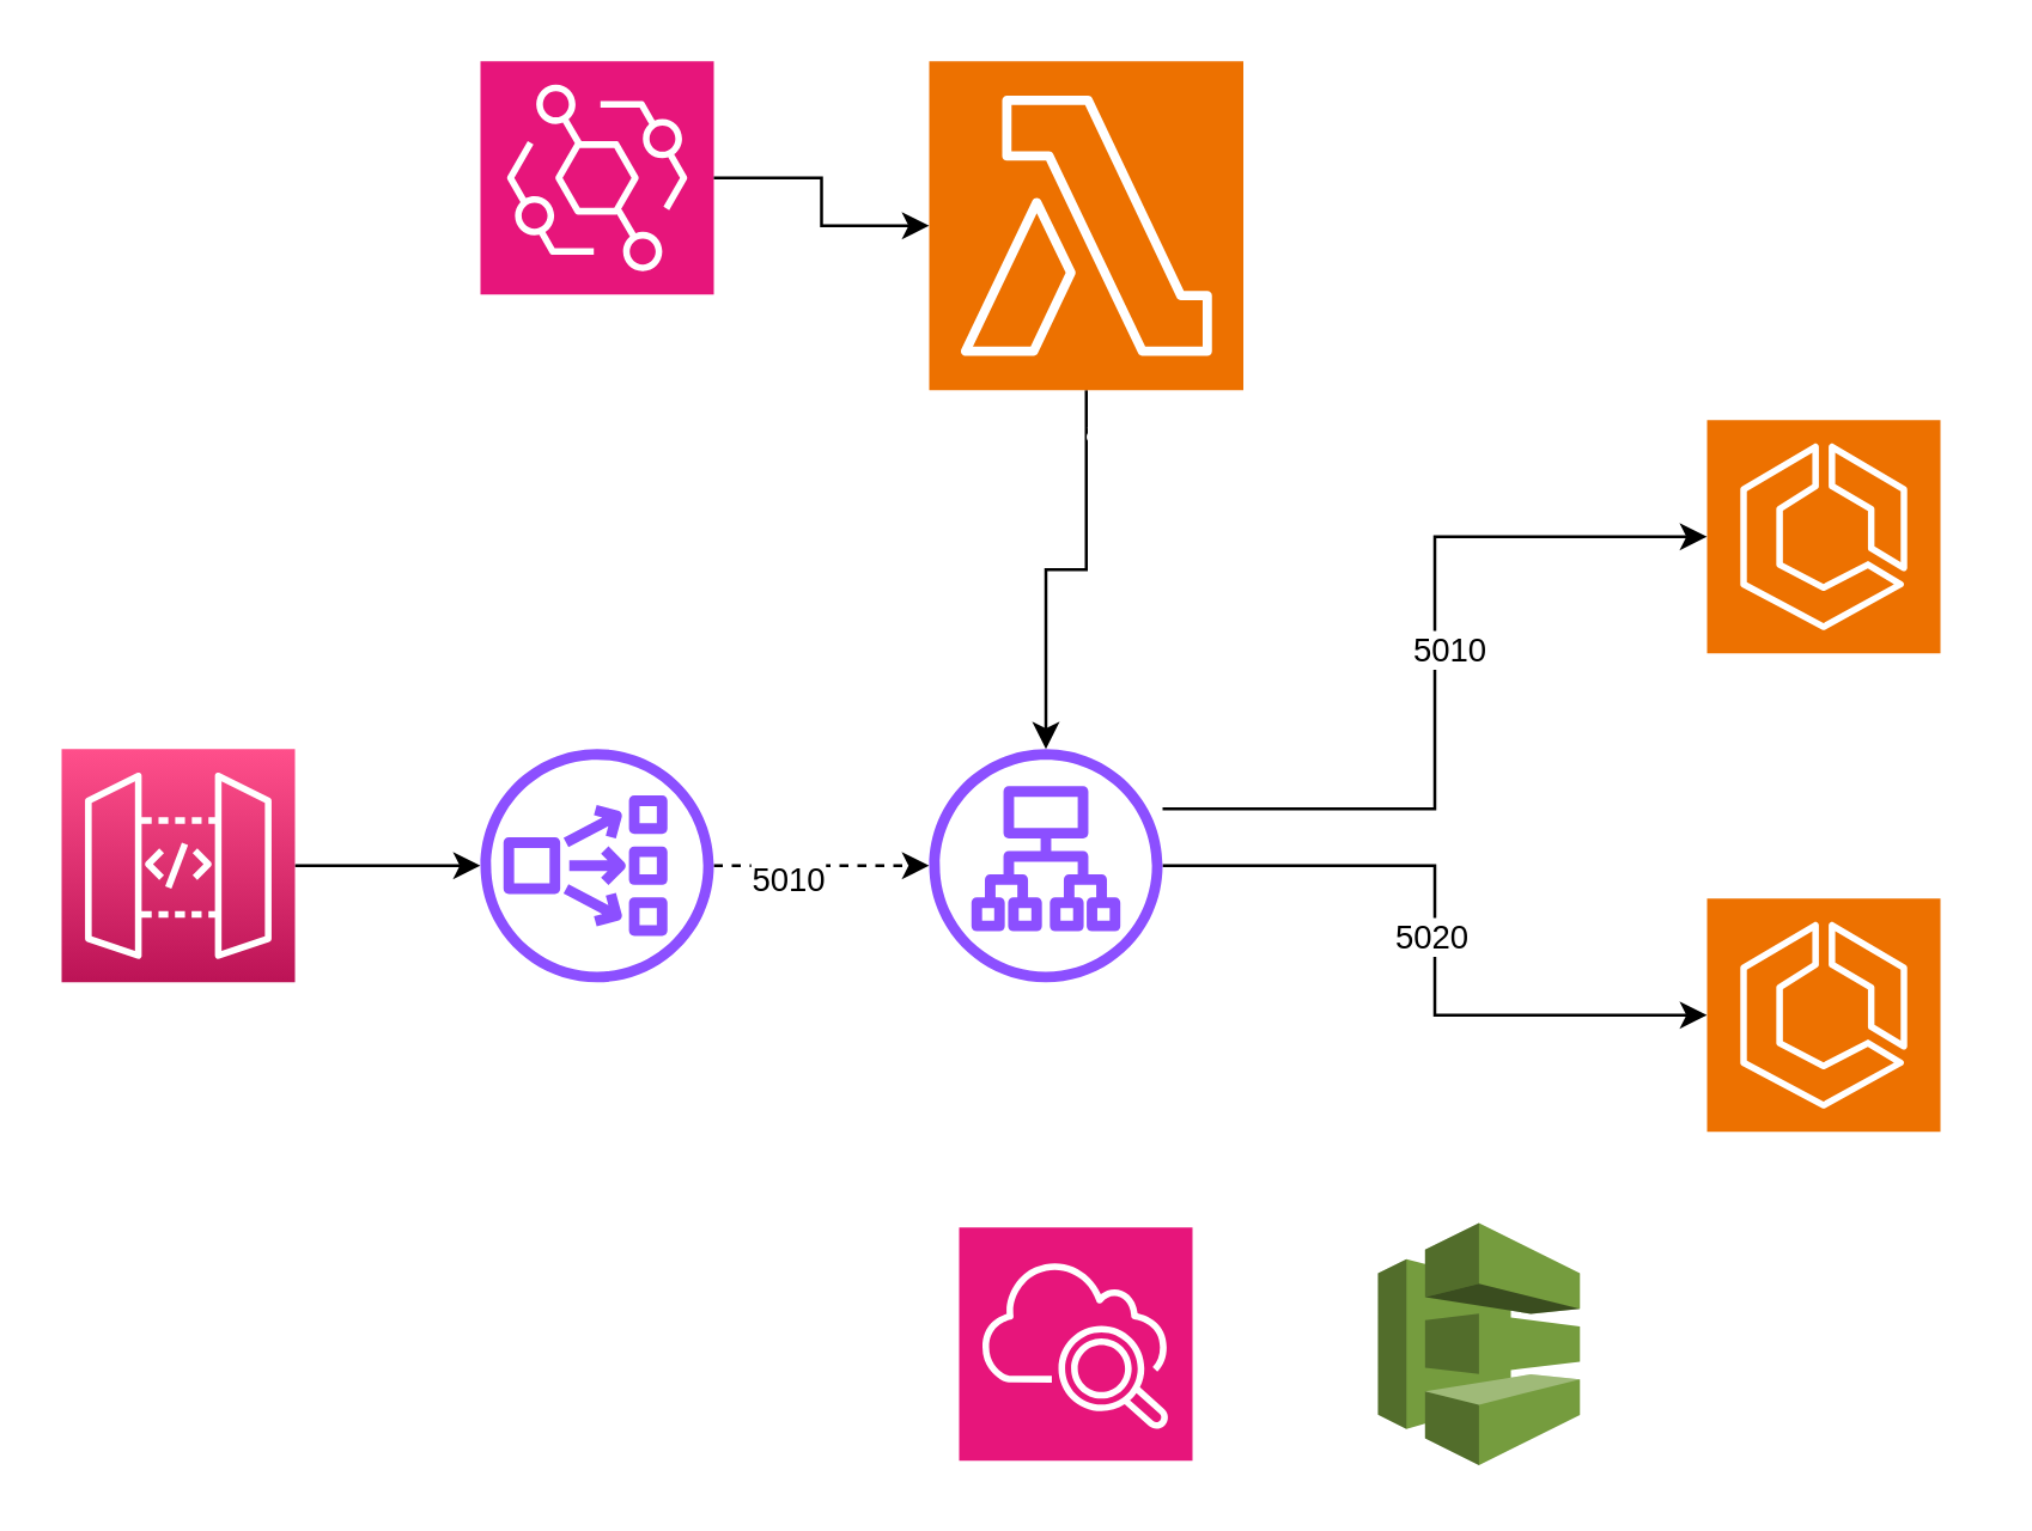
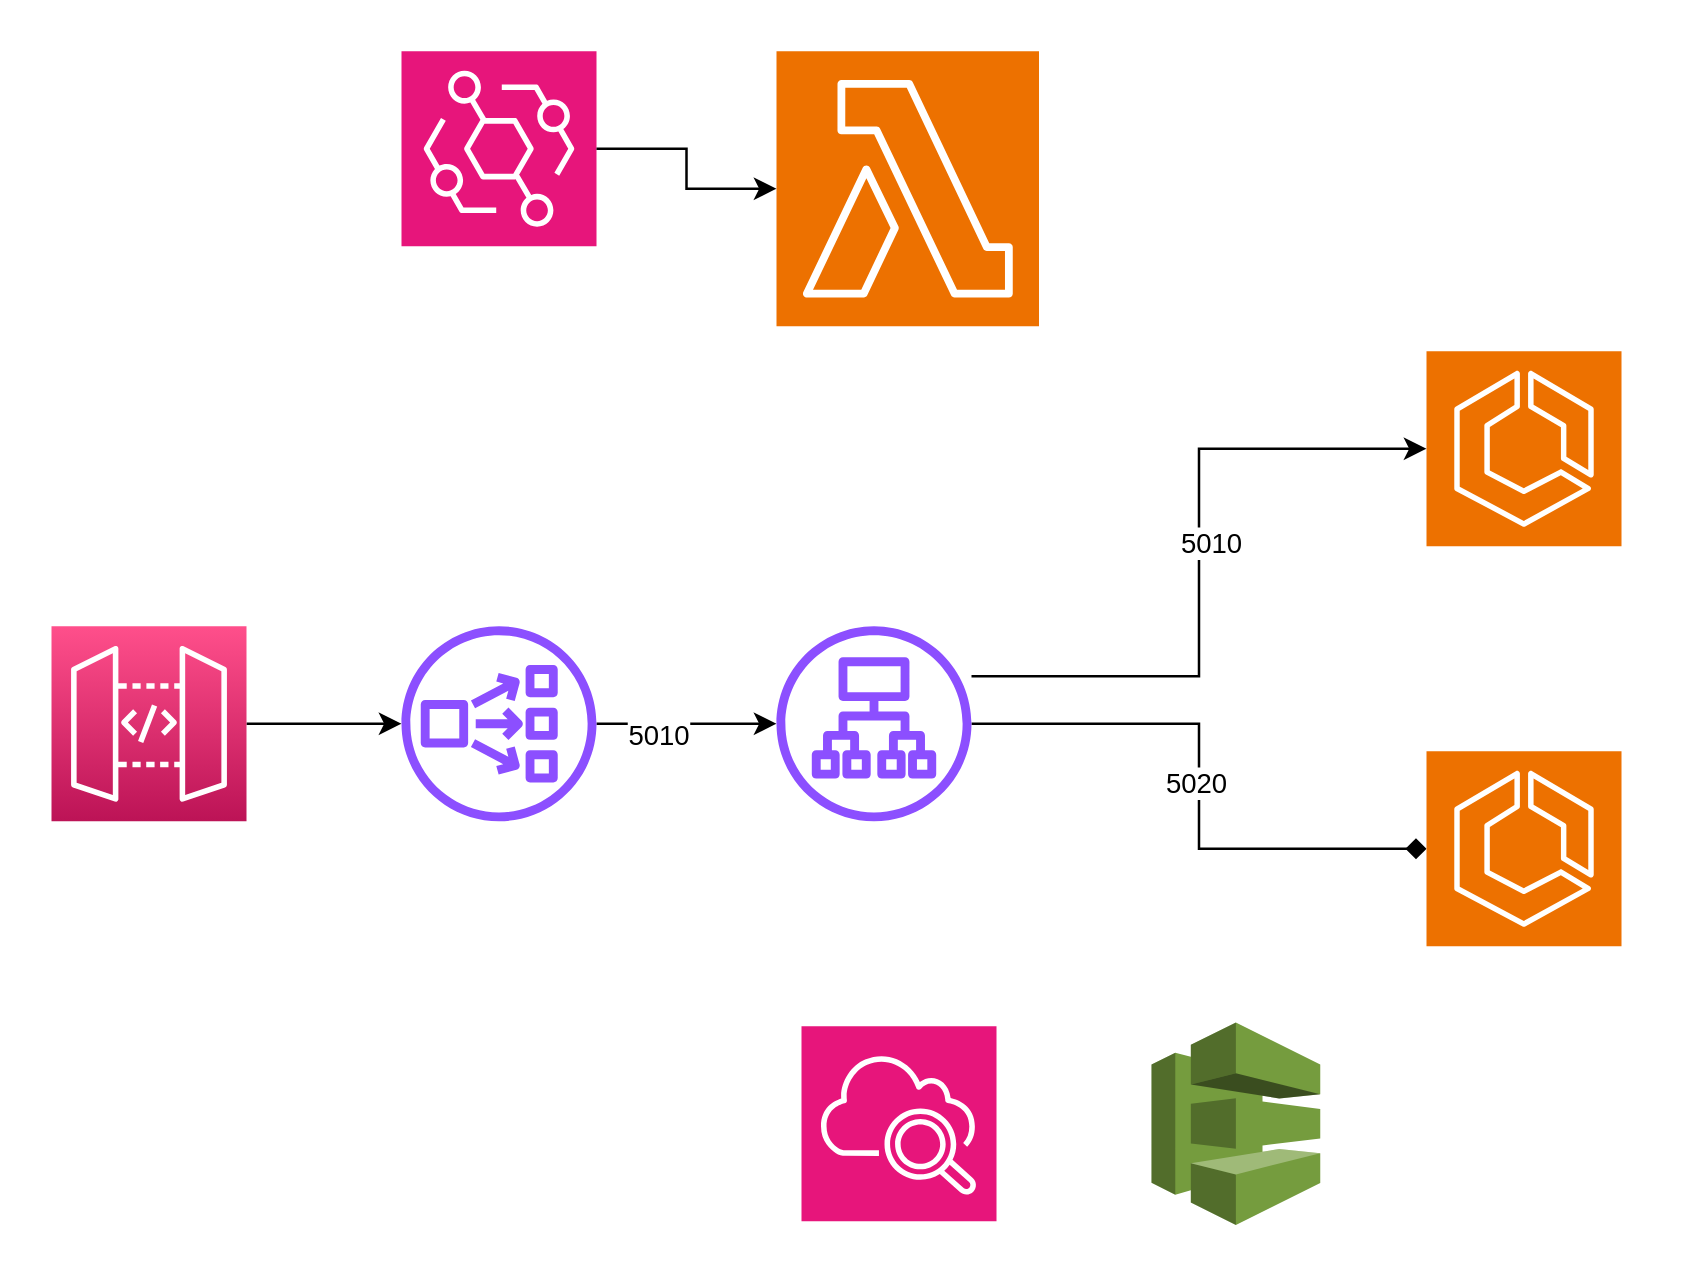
  <mxCell id="0" />
  <mxCell id="1" parent="0" />
  <mxCell id="2" style="edgeStyle=orthogonalEdgeStyle;rounded=0;orthogonalLoop=1;jettySize=auto;html=1;" edge="1" parent="1" source="3" target="6"><mxGeometry relative="1" as="geometry" /></mxCell>
  <mxCell id="3" value="Api EventBridge" style="sketch=0;points=[[0,0,0],[0.25,0,0],[0.5,0,0],[0.75,0,0],[1,0,0],[0,1,0],[0.25,1,0],[0.5,1,0],[0.75,1,0],[1,1,0],[0,0.25,0],[0,0.5,0],[0,0.75,0],[1,0.25,0],[1,0.5,0],[1,0.75,0]];outlineConnect=0;fontColor=#ffffff;gradientColor=#FF4F8B;gradientDirection=north;fillColor=#BC1356;strokeColor=#ffffff;dashed=0;verticalLabelPosition=bottom;verticalAlign=top;align=center;html=1;fontSize=12;fontStyle=0;aspect=fixed;shape=mxgraph.aws4.resourceIcon;resIcon=mxgraph.aws4.api_gateway;" vertex="1" parent="1"><mxGeometry x="20" y="250" width="78" height="78" as="geometry" /></mxCell>
- <mxCell id="4" style="edgeStyle=orthogonalEdgeStyle;rounded=0;orthogonalLoop=1;jettySize=auto;html=1;dashed=1;" edge="1" parent="1" source="6" target="9"><mxGeometry relative="1" as="geometry" /></mxCell>
+ <mxCell id="4" style="edgeStyle=orthogonalEdgeStyle;rounded=0;orthogonalLoop=1;jettySize=auto;html=1;" edge="1" parent="1" source="6" target="9"><mxGeometry relative="1" as="geometry" /></mxCell>
  <mxCell id="5" value="5010" style="edgeLabel;html=1;align=center;verticalAlign=middle;resizable=0;points=[];" vertex="1" connectable="0" parent="4"><mxGeometry x="-0.333" y="-4" relative="1" as="geometry"><mxPoint as="offset" /></mxGeometry></mxCell>
  <mxCell id="6" value="NLB" style="sketch=0;outlineConnect=0;fontColor=#FFFFFF;gradientColor=none;fillColor=#8C4FFF;strokeColor=none;dashed=0;verticalLabelPosition=bottom;verticalAlign=top;align=center;html=1;fontSize=12;fontStyle=0;aspect=fixed;pointerEvents=1;shape=mxgraph.aws4.network_load_balancer;" vertex="1" parent="1"><mxGeometry x="160" y="250" width="78" height="78" as="geometry" /></mxCell>
- <mxCell id="7" style="edgeStyle=orthogonalEdgeStyle;rounded=0;orthogonalLoop=1;jettySize=auto;html=1;" edge="1" parent="1" source="9" target="15"><mxGeometry relative="1" as="geometry" /></mxCell>
+ <mxCell id="7" style="edgeStyle=orthogonalEdgeStyle;rounded=0;orthogonalLoop=1;jettySize=auto;html=1;endArrow=diamond;" edge="1" parent="1" source="9" target="15"><mxGeometry relative="1" as="geometry" /></mxCell>
  <mxCell id="8" value="5020" style="edgeLabel;html=1;align=center;verticalAlign=middle;resizable=0;points=[];" vertex="1" connectable="0" parent="7"><mxGeometry x="-0.017" y="-2" relative="1" as="geometry"><mxPoint as="offset" /></mxGeometry></mxCell>
  <mxCell id="9" value="ALB" style="sketch=0;outlineConnect=0;fontColor=#FFFFFF;gradientColor=none;fillColor=#8C4FFF;strokeColor=none;dashed=0;verticalLabelPosition=bottom;verticalAlign=top;align=center;html=1;fontSize=12;fontStyle=0;aspect=fixed;pointerEvents=1;shape=mxgraph.aws4.application_load_balancer;" vertex="1" parent="1"><mxGeometry x="310" y="250" width="78" height="78" as="geometry" /></mxCell>
  <mxCell id="10" value="Api Calculadora - blue&lt;div&gt;&lt;br&gt;&lt;/div&gt;" style="sketch=0;points=[[0,0,0],[0.25,0,0],[0.5,0,0],[0.75,0,0],[1,0,0],[0,1,0],[0.25,1,0],[0.5,1,0],[0.75,1,0],[1,1,0],[0,0.25,0],[0,0.5,0],[0,0.75,0],[1,0.25,0],[1,0.5,0],[1,0.75,0]];outlineConnect=0;fontColor=#FFFFFF;fillColor=#ED7100;strokeColor=#ffffff;dashed=0;verticalLabelPosition=bottom;verticalAlign=top;align=center;html=1;fontSize=12;fontStyle=0;aspect=fixed;shape=mxgraph.aws4.resourceIcon;resIcon=mxgraph.aws4.ecs;" vertex="1" parent="1"><mxGeometry x="570" y="140" width="78" height="78" as="geometry" /></mxCell>
  <mxCell id="11" value="EventBridge" style="sketch=0;points=[[0,0,0],[0.25,0,0],[0.5,0,0],[0.75,0,0],[1,0,0],[0,1,0],[0.25,1,0],[0.5,1,0],[0.75,1,0],[1,1,0],[0,0.25,0],[0,0.5,0],[0,0.75,0],[1,0.25,0],[1,0.5,0],[1,0.75,0]];outlineConnect=0;fontColor=#FFFFFF;fillColor=#E7157B;strokeColor=#ffffff;dashed=0;verticalLabelPosition=bottom;verticalAlign=top;align=center;html=1;fontSize=12;fontStyle=0;aspect=fixed;shape=mxgraph.aws4.resourceIcon;resIcon=mxgraph.aws4.eventbridge;" vertex="1" parent="1"><mxGeometry x="160" y="20" width="78" height="78" as="geometry" /></mxCell>
- <mxCell id="12" style="edgeStyle=orthogonalEdgeStyle;rounded=0;orthogonalLoop=1;jettySize=auto;html=1;" edge="1" parent="1" source="13" target="9"><mxGeometry relative="1" as="geometry" /></mxCell>
  <mxCell id="13" value="Lambda Teste" style="sketch=0;points=[[0,0,0],[0.25,0,0],[0.5,0,0],[0.75,0,0],[1,0,0],[0,1,0],[0.25,1,0],[0.5,1,0],[0.75,1,0],[1,1,0],[0,0.25,0],[0,0.5,0],[0,0.75,0],[1,0.25,0],[1,0.5,0],[1,0.75,0]];outlineConnect=0;fontColor=#FFFFFF;fillColor=#ED7100;strokeColor=#ffffff;dashed=0;verticalLabelPosition=bottom;verticalAlign=top;align=center;html=1;fontSize=12;fontStyle=0;aspect=fixed;shape=mxgraph.aws4.resourceIcon;resIcon=mxgraph.aws4.lambda;" vertex="1" parent="1"><mxGeometry x="310" y="20" width="105" height="110" as="geometry" /></mxCell>
  <mxCell id="14" style="edgeStyle=orthogonalEdgeStyle;rounded=0;orthogonalLoop=1;jettySize=auto;html=1;entryX=0;entryY=0.5;entryDx=0;entryDy=0;entryPerimeter=0;" edge="1" parent="1" source="11" target="13"><mxGeometry relative="1" as="geometry" /></mxCell>
  <mxCell id="15" value="Teste Calculadora - green" style="sketch=0;points=[[0,0,0],[0.25,0,0],[0.5,0,0],[0.75,0,0],[1,0,0],[0,1,0],[0.25,1,0],[0.5,1,0],[0.75,1,0],[1,1,0],[0,0.25,0],[0,0.5,0],[0,0.75,0],[1,0.25,0],[1,0.5,0],[1,0.75,0]];outlineConnect=0;fontColor=#FFFFFF;fillColor=#ED7100;strokeColor=#ffffff;dashed=0;verticalLabelPosition=bottom;verticalAlign=top;align=center;html=1;fontSize=12;fontStyle=0;aspect=fixed;shape=mxgraph.aws4.resourceIcon;resIcon=mxgraph.aws4.ecs;" vertex="1" parent="1"><mxGeometry x="570" y="300" width="78" height="78" as="geometry" /></mxCell>
  <mxCell id="16" style="edgeStyle=orthogonalEdgeStyle;rounded=0;orthogonalLoop=1;jettySize=auto;html=1;entryX=0;entryY=0.5;entryDx=0;entryDy=0;entryPerimeter=0;" edge="1" parent="1" source="9" target="10"><mxGeometry relative="1" as="geometry"><Array as="points"><mxPoint x="479" y="270" /><mxPoint x="479" y="179" /></Array></mxGeometry></mxCell>
  <mxCell id="17" value="5010" style="edgeLabel;html=1;align=center;verticalAlign=middle;resizable=0;points=[];" vertex="1" connectable="0" parent="16"><mxGeometry x="0.062" y="-4" relative="1" as="geometry"><mxPoint as="offset" /></mxGeometry></mxCell>
  <mxCell id="18" value="" style="sketch=0;points=[[0,0,0],[0.25,0,0],[0.5,0,0],[0.75,0,0],[1,0,0],[0,1,0],[0.25,1,0],[0.5,1,0],[0.75,1,0],[1,1,0],[0,0.25,0],[0,0.5,0],[0,0.75,0],[1,0.25,0],[1,0.5,0],[1,0.75,0]];points=[[0,0,0],[0.25,0,0],[0.5,0,0],[0.75,0,0],[1,0,0],[0,1,0],[0.25,1,0],[0.5,1,0],[0.75,1,0],[1,1,0],[0,0.25,0],[0,0.5,0],[0,0.75,0],[1,0.25,0],[1,0.5,0],[1,0.75,0]];outlineConnect=0;fontColor=#232F3E;fillColor=#E7157B;strokeColor=#ffffff;dashed=0;verticalLabelPosition=bottom;verticalAlign=top;align=center;html=1;fontSize=12;fontStyle=0;aspect=fixed;shape=mxgraph.aws4.resourceIcon;resIcon=mxgraph.aws4.cloudwatch_2;" vertex="1" parent="1"><mxGeometry x="320" y="410" width="78" height="78" as="geometry" /></mxCell>
  <mxCell id="19" value="" style="outlineConnect=0;dashed=0;verticalLabelPosition=bottom;verticalAlign=top;align=center;html=1;shape=mxgraph.aws3.codedeploy;fillColor=#759C3E;gradientColor=none;" vertex="1" parent="1"><mxGeometry x="460" y="408.5" width="67.5" height="81" as="geometry" /></mxCell>
